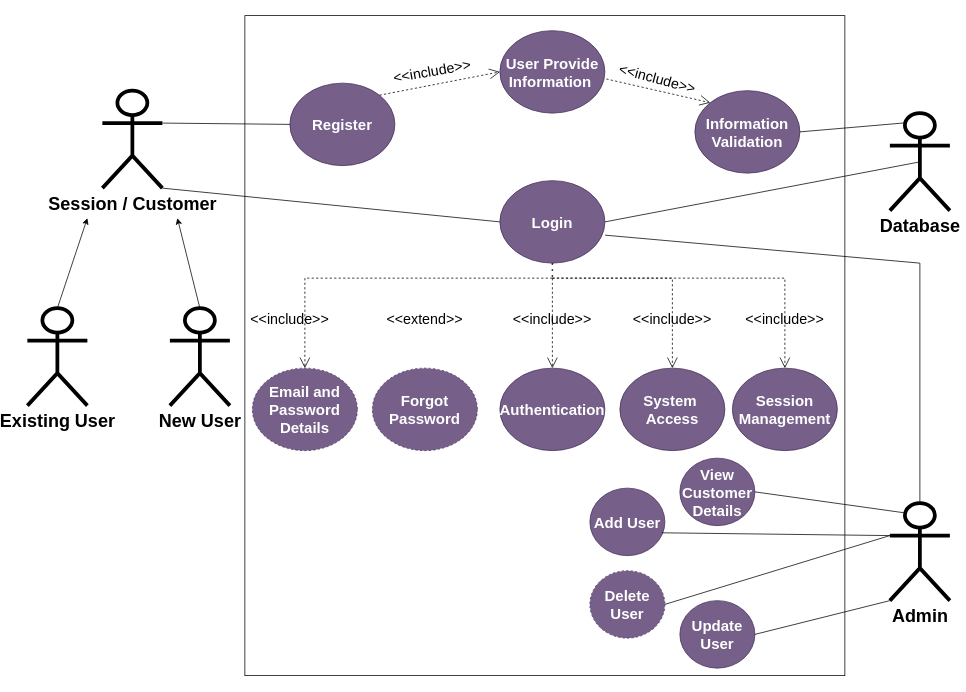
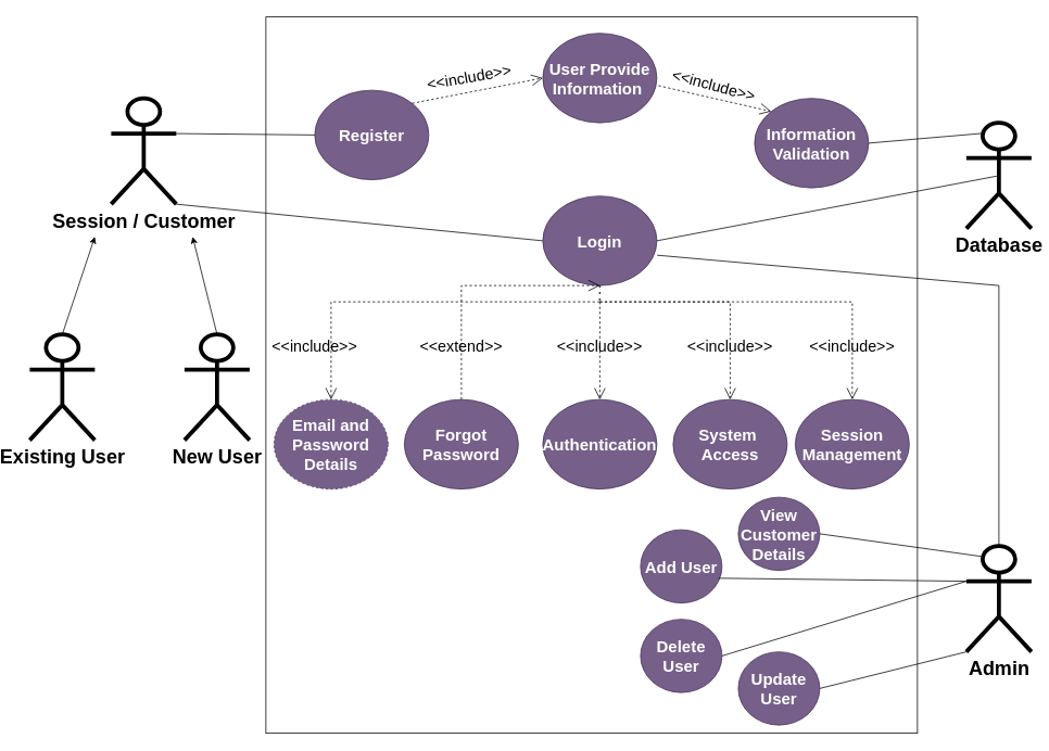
  <mxCell id="0" />
  <mxCell id="1" parent="0" />
  <mxCell id="2" value="" style="rounded=0;whiteSpace=wrap;html=1;movable=1;resizable=1;rotatable=1;deletable=1;editable=1;locked=0;connectable=1;" parent="1" vertex="1"><mxGeometry x="310" y="20" width="800" height="880" as="geometry" /></mxCell>
  <mxCell id="3" value="&lt;font size=&quot;1&quot; style=&quot;&quot;&gt;&lt;b style=&quot;font-size: 24px;&quot;&gt;Session / Customer&lt;/b&gt;&lt;/font&gt;" style="shape=umlActor;verticalLabelPosition=bottom;verticalAlign=top;html=1;outlineConnect=0;fillStyle=auto;strokeWidth=5;" parent="1" vertex="1"><mxGeometry x="120" y="120" width="80" height="130" as="geometry" /></mxCell>
  <mxCell id="4" value="&lt;font style=&quot;font-size: 24px;&quot;&gt;&lt;b&gt;Existing User&lt;/b&gt;&lt;/font&gt;" style="shape=umlActor;verticalLabelPosition=bottom;verticalAlign=top;html=1;outlineConnect=0;fillStyle=auto;strokeWidth=5;" parent="1" vertex="1"><mxGeometry x="20" y="410" width="80" height="130" as="geometry" /></mxCell>
  <mxCell id="5" value="&lt;font style=&quot;font-size: 24px;&quot;&gt;&lt;b&gt;New User&lt;/b&gt;&lt;/font&gt;" style="shape=umlActor;verticalLabelPosition=bottom;verticalAlign=top;html=1;outlineConnect=0;fillStyle=auto;strokeWidth=5;" parent="1" vertex="1"><mxGeometry x="210" y="410" width="80" height="130" as="geometry" /></mxCell>
  <mxCell id="6" value="" style="endArrow=classic;html=1;rounded=0;exitX=0.5;exitY=0;exitDx=0;exitDy=0;exitPerimeter=0;" parent="1" source="4" edge="1"><mxGeometry width="50" height="50" relative="1" as="geometry"><mxPoint x="670" y="460" as="sourcePoint" /><mxPoint x="100" y="290" as="targetPoint" /></mxGeometry></mxCell>
  <mxCell id="7" value="" style="endArrow=classic;html=1;rounded=0;exitX=0.5;exitY=0;exitDx=0;exitDy=0;exitPerimeter=0;" parent="1" source="5" edge="1"><mxGeometry width="50" height="50" relative="1" as="geometry"><mxPoint x="670" y="460" as="sourcePoint" /><mxPoint x="220" y="290" as="targetPoint" /></mxGeometry></mxCell>
  <mxCell id="8" value="Register" style="ellipse;whiteSpace=wrap;html=1;fontSize=20;fontStyle=1;fillColor=#76608a;fontColor=#ffffff;strokeColor=#432D57;" parent="1" vertex="1"><mxGeometry x="370" y="110" width="140" height="110" as="geometry" /></mxCell>
  <mxCell id="9" value="" style="endArrow=none;html=1;rounded=0;exitX=1;exitY=0.333;exitDx=0;exitDy=0;exitPerimeter=0;entryX=0;entryY=0.5;entryDx=0;entryDy=0;" parent="1" source="3" target="8" edge="1"><mxGeometry width="50" height="50" relative="1" as="geometry"><mxPoint x="670" y="310" as="sourcePoint" /><mxPoint x="720" y="260" as="targetPoint" /></mxGeometry></mxCell>
  <mxCell id="10" value="&lt;font style=&quot;font-size: 24px;&quot;&gt;&lt;b&gt;Database&lt;/b&gt;&lt;/font&gt;" style="shape=umlActor;verticalLabelPosition=bottom;verticalAlign=top;html=1;outlineConnect=0;fillStyle=auto;strokeWidth=5;" parent="1" vertex="1"><mxGeometry x="1170" y="150" width="80" height="130" as="geometry" /></mxCell>
  <mxCell id="11" value="User Provide Information&amp;nbsp;" style="ellipse;whiteSpace=wrap;html=1;fontSize=20;fontStyle=1;fillColor=#76608a;fontColor=#ffffff;strokeColor=#432D57;" parent="1" vertex="1"><mxGeometry x="650" y="40" width="140" height="110" as="geometry" /></mxCell>
  <mxCell id="12" value="" style="endArrow=none;html=1;rounded=0;exitX=1;exitY=1;exitDx=0;exitDy=0;exitPerimeter=0;entryX=0;entryY=0.5;entryDx=0;entryDy=0;" parent="1" source="3" target="20" edge="1"><mxGeometry width="50" height="50" relative="1" as="geometry"><mxPoint x="670" y="310" as="sourcePoint" /><mxPoint x="370" y="435" as="targetPoint" /></mxGeometry></mxCell>
  <mxCell id="13" value="" style="endArrow=open;endSize=12;dashed=1;html=1;rounded=0;exitX=1;exitY=0;exitDx=0;exitDy=0;entryX=0;entryY=0.5;entryDx=0;entryDy=0;" parent="1" source="8" target="11" edge="1"><mxGeometry x="-0.015" y="16" width="160" relative="1" as="geometry"><mxPoint x="610" y="290" as="sourcePoint" /><mxPoint x="770" y="290" as="targetPoint" /><mxPoint as="offset" /></mxGeometry></mxCell>
  <mxCell id="14" value="&amp;lt;&amp;lt;include&amp;gt;&amp;gt;" style="text;html=1;strokeColor=none;fillColor=none;align=center;verticalAlign=middle;whiteSpace=wrap;rounded=0;fontSize=19;rotation=-10;" parent="1" vertex="1"><mxGeometry x="530" y="80" width="60" height="30" as="geometry" /></mxCell>
  <mxCell id="15" value="Information Validation" style="ellipse;whiteSpace=wrap;html=1;fontSize=20;fontStyle=1;fillColor=#76608a;fontColor=#ffffff;strokeColor=#432D57;" parent="1" vertex="1"><mxGeometry x="910" y="120" width="140" height="110" as="geometry" /></mxCell>
  <mxCell id="16" value="" style="endArrow=none;html=1;rounded=0;entryX=0.25;entryY=0.1;entryDx=0;entryDy=0;entryPerimeter=0;exitX=1;exitY=0.5;exitDx=0;exitDy=0;" parent="1" source="15" target="10" edge="1"><mxGeometry width="50" height="50" relative="1" as="geometry"><mxPoint x="670" y="310" as="sourcePoint" /><mxPoint x="720" y="260" as="targetPoint" /></mxGeometry></mxCell>
  <mxCell id="17" value="&amp;lt;&amp;lt;include&amp;gt;&amp;gt;" style="text;html=1;strokeColor=none;fillColor=none;align=center;verticalAlign=middle;whiteSpace=wrap;rounded=0;fontSize=19;rotation=15;" parent="1" vertex="1"><mxGeometry x="830" y="90" width="60" height="30" as="geometry" /></mxCell>
  <mxCell id="18" value="" style="endArrow=open;endSize=12;dashed=1;html=1;rounded=0;exitX=1.014;exitY=0.586;exitDx=0;exitDy=0;exitPerimeter=0;entryX=0;entryY=0;entryDx=0;entryDy=0;" parent="1" source="11" target="15" edge="1"><mxGeometry x="-0.344" y="59" width="160" relative="1" as="geometry"><mxPoint x="610" y="280" as="sourcePoint" /><mxPoint x="770" y="280" as="targetPoint" /><mxPoint x="1" as="offset" /></mxGeometry></mxCell>
  <mxCell id="19" value="" style="endArrow=none;html=1;rounded=0;entryX=0.5;entryY=0.5;entryDx=0;entryDy=0;entryPerimeter=0;exitX=1;exitY=0.5;exitDx=0;exitDy=0;" parent="1" source="20" target="10" edge="1"><mxGeometry width="50" height="50" relative="1" as="geometry"><mxPoint x="1050" y="340" as="sourcePoint" /><mxPoint x="1200" y="243" as="targetPoint" /></mxGeometry></mxCell>
  <mxCell id="20" value="Login" style="ellipse;whiteSpace=wrap;html=1;fontSize=20;fontStyle=1;fillColor=#76608a;fontColor=#ffffff;strokeColor=#432D57;" parent="1" vertex="1"><mxGeometry x="650" y="240" width="140" height="110" as="geometry" /></mxCell>
  <mxCell id="21" value="Email and Password Details" style="ellipse;whiteSpace=wrap;html=1;fontSize=20;fontStyle=1;fillColor=#76608a;fontColor=#ffffff;strokeColor=#432D57;dashed=1;" parent="1" vertex="1"><mxGeometry x="320" y="490" width="140" height="110" as="geometry" /></mxCell>
  <mxCell id="22" value="" style="endArrow=open;endSize=12;dashed=1;html=1;rounded=0;entryX=0.5;entryY=0;entryDx=0;entryDy=0;" parent="1" target="21" edge="1"><mxGeometry width="160" relative="1" as="geometry"><mxPoint x="720" y="370" as="sourcePoint" /><mxPoint x="770" y="280" as="targetPoint" /><Array as="points"><mxPoint x="390" y="370" /></Array></mxGeometry></mxCell>
- <mxCell id="23" value="Forgot Password" style="ellipse;whiteSpace=wrap;html=1;fontSize=20;fontStyle=1;fillColor=#76608a;fontColor=#ffffff;strokeColor=#432D57;dashed=1;" parent="1" vertex="1"><mxGeometry x="480" y="490" width="140" height="110" as="geometry" /></mxCell>
+ <mxCell id="23" value="Forgot Password" style="ellipse;whiteSpace=wrap;html=1;fontSize=20;fontStyle=1;fillColor=#76608a;fontColor=#ffffff;strokeColor=#432D57;" parent="1" vertex="1"><mxGeometry x="480" y="490" width="140" height="110" as="geometry" /></mxCell>
  <mxCell id="24" value="Authentication" style="ellipse;whiteSpace=wrap;html=1;fontSize=20;fontStyle=1;fillColor=#76608a;fontColor=#ffffff;strokeColor=#432D57;" parent="1" vertex="1"><mxGeometry x="650" y="490" width="140" height="110" as="geometry" /></mxCell>
  <mxCell id="25" value="" style="endArrow=open;endSize=12;dashed=1;html=1;rounded=0;entryX=0.5;entryY=0;entryDx=0;entryDy=0;" parent="1" target="24" edge="1"><mxGeometry width="160" relative="1" as="geometry"><mxPoint x="720" y="370" as="sourcePoint" /><mxPoint x="770" y="280" as="targetPoint" /><Array as="points" /></mxGeometry></mxCell>
  <mxCell id="26" value="" style="endArrow=none;dashed=1;html=1;dashPattern=1 3;strokeWidth=2;rounded=0;exitX=0.5;exitY=1;exitDx=0;exitDy=0;" parent="1" source="20" edge="1"><mxGeometry width="50" height="50" relative="1" as="geometry"><mxPoint x="670" y="310" as="sourcePoint" /><mxPoint x="720" y="370" as="targetPoint" /></mxGeometry></mxCell>
  <mxCell id="27" value="System&amp;nbsp; Access" style="ellipse;whiteSpace=wrap;html=1;fontSize=20;fontStyle=1;fillColor=#76608a;fontColor=#ffffff;strokeColor=#432D57;" parent="1" vertex="1"><mxGeometry x="810" y="490" width="140" height="110" as="geometry" /></mxCell>
  <mxCell id="28" value="" style="endArrow=open;endSize=12;dashed=1;html=1;rounded=0;entryX=0.5;entryY=0;entryDx=0;entryDy=0;" parent="1" target="27" edge="1"><mxGeometry width="160" relative="1" as="geometry"><mxPoint x="720" y="370" as="sourcePoint" /><mxPoint x="790" y="500" as="targetPoint" /><Array as="points"><mxPoint x="880" y="370" /></Array></mxGeometry></mxCell>
  <mxCell id="29" value="Session Management" style="ellipse;whiteSpace=wrap;html=1;fontSize=20;fontStyle=1;fillColor=#76608a;fontColor=#ffffff;strokeColor=#432D57;" parent="1" vertex="1"><mxGeometry x="960" y="490" width="140" height="110" as="geometry" /></mxCell>
  <mxCell id="30" value="" style="endArrow=open;endSize=12;dashed=1;html=1;rounded=0;entryX=0.5;entryY=0;entryDx=0;entryDy=0;" parent="1" target="29" edge="1"><mxGeometry width="160" relative="1" as="geometry"><mxPoint x="720" y="370" as="sourcePoint" /><mxPoint x="1030" y="370" as="targetPoint" /><Array as="points"><mxPoint x="1030" y="370" /></Array></mxGeometry></mxCell>
  <mxCell id="31" value="&amp;lt;&amp;lt;include&amp;gt;&amp;gt;" style="text;html=1;strokeColor=none;fillColor=none;align=center;verticalAlign=middle;whiteSpace=wrap;rounded=0;fontSize=19;rotation=0;" parent="1" vertex="1"><mxGeometry x="340" y="410" width="60" height="30" as="geometry" /></mxCell>
+ <mxCell id="32" value="" style="endArrow=open;endSize=12;dashed=1;html=1;rounded=0;exitX=0.5;exitY=0;exitDx=0;exitDy=0;entryX=0.5;entryY=1;entryDx=0;entryDy=0;" parent="1" source="23" target="20" edge="1"><mxGeometry x="0.064" y="111" width="160" relative="1" as="geometry"><mxPoint x="610" y="280" as="sourcePoint" /><mxPoint x="770" y="280" as="targetPoint" /><Array as="points"><mxPoint x="550" y="350" /></Array><mxPoint as="offset" /></mxGeometry></mxCell>
  <mxCell id="33" value="&amp;lt;&amp;lt;include&amp;gt;&amp;gt;" style="text;html=1;strokeColor=none;fillColor=none;align=center;verticalAlign=middle;whiteSpace=wrap;rounded=0;fontSize=19;rotation=0;" parent="1" vertex="1"><mxGeometry x="690" y="410" width="60" height="30" as="geometry" /></mxCell>
  <mxCell id="34" value="&amp;lt;&amp;lt;include&amp;gt;&amp;gt;" style="text;html=1;strokeColor=none;fillColor=none;align=center;verticalAlign=middle;whiteSpace=wrap;rounded=0;fontSize=19;rotation=0;" parent="1" vertex="1"><mxGeometry x="850" y="410" width="60" height="30" as="geometry" /></mxCell>
  <mxCell id="35" value="&amp;lt;&amp;lt;include&amp;gt;&amp;gt;" style="text;html=1;strokeColor=none;fillColor=none;align=center;verticalAlign=middle;whiteSpace=wrap;rounded=0;fontSize=19;rotation=0;" parent="1" vertex="1"><mxGeometry x="1000" y="410" width="60" height="30" as="geometry" /></mxCell>
  <mxCell id="36" value="&amp;lt;&amp;lt;extend&amp;gt;&amp;gt;" style="text;html=1;strokeColor=none;fillColor=none;align=center;verticalAlign=middle;whiteSpace=wrap;rounded=0;fontSize=19;rotation=0;" parent="1" vertex="1"><mxGeometry x="520" y="410" width="60" height="30" as="geometry" /></mxCell>
  <mxCell id="37" value="&lt;font style=&quot;font-size: 24px;&quot;&gt;&lt;b&gt;Admin&lt;/b&gt;&lt;/font&gt;" style="shape=umlActor;verticalLabelPosition=bottom;verticalAlign=top;html=1;outlineConnect=0;fillStyle=auto;strokeWidth=5;" parent="1" vertex="1"><mxGeometry x="1170" y="670" width="80" height="130" as="geometry" /></mxCell>
  <mxCell id="38" value="&lt;font style=&quot;font-size: 20px;&quot;&gt;View Customer Details&lt;/font&gt;" style="ellipse;whiteSpace=wrap;html=1;fontSize=20;fontStyle=1;fillColor=#76608a;fontColor=#ffffff;strokeColor=#432D57;" parent="1" vertex="1"><mxGeometry x="890" y="610" width="100" height="90" as="geometry" /></mxCell>
  <mxCell id="39" value="&lt;font style=&quot;font-size: 20px;&quot;&gt;Add User&lt;/font&gt;" style="ellipse;whiteSpace=wrap;html=1;fontSize=20;fontStyle=1;fillColor=#76608a;fontColor=#ffffff;strokeColor=#432D57;" parent="1" vertex="1"><mxGeometry x="770" y="650" width="100" height="90" as="geometry" /></mxCell>
  <mxCell id="40" value="&lt;font style=&quot;font-size: 20px;&quot;&gt;Update User&lt;/font&gt;" style="ellipse;whiteSpace=wrap;html=1;fontSize=20;fontStyle=1;fillColor=#76608a;fontColor=#ffffff;strokeColor=#432D57;" parent="1" vertex="1"><mxGeometry x="890" y="800" width="100" height="90" as="geometry" /></mxCell>
- <mxCell id="41" value="&lt;font style=&quot;font-size: 20px;&quot;&gt;Delete &lt;br style=&quot;font-size: 20px;&quot;&gt;User&lt;/font&gt;" style="ellipse;whiteSpace=wrap;html=1;fontSize=20;fontStyle=1;fillColor=#76608a;fontColor=#ffffff;strokeColor=#432D57;dashed=1;" parent="1" vertex="1"><mxGeometry x="770" y="760" width="100" height="90" as="geometry" /></mxCell>
+ <mxCell id="41" value="&lt;font style=&quot;font-size: 20px;&quot;&gt;Delete &lt;br style=&quot;font-size: 20px;&quot;&gt;User&lt;/font&gt;" style="ellipse;whiteSpace=wrap;html=1;fontSize=20;fontStyle=1;fillColor=#76608a;fontColor=#ffffff;strokeColor=#432D57;" parent="1" vertex="1"><mxGeometry x="770" y="760" width="100" height="90" as="geometry" /></mxCell>
  <mxCell id="42" value="" style="endArrow=none;html=1;rounded=0;exitX=0.25;exitY=0.1;exitDx=0;exitDy=0;exitPerimeter=0;entryX=1;entryY=0.5;entryDx=0;entryDy=0;" parent="1" source="37" target="38" edge="1"><mxGeometry width="50" height="50" relative="1" as="geometry"><mxPoint x="680" y="470" as="sourcePoint" /><mxPoint x="730" y="420" as="targetPoint" /></mxGeometry></mxCell>
  <mxCell id="43" value="" style="endArrow=none;html=1;rounded=0;exitX=0;exitY=1;exitDx=0;exitDy=0;exitPerimeter=0;entryX=1;entryY=0.5;entryDx=0;entryDy=0;" parent="1" source="37" target="40" edge="1"><mxGeometry width="50" height="50" relative="1" as="geometry"><mxPoint x="1200" y="693" as="sourcePoint" /><mxPoint x="940" y="674" as="targetPoint" /></mxGeometry></mxCell>
  <mxCell id="44" value="" style="endArrow=none;html=1;rounded=0;exitX=0;exitY=0.333;exitDx=0;exitDy=0;exitPerimeter=0;entryX=1;entryY=0.5;entryDx=0;entryDy=0;" parent="1" source="37" target="41" edge="1"><mxGeometry width="50" height="50" relative="1" as="geometry"><mxPoint x="1180" y="810" as="sourcePoint" /><mxPoint x="940" y="855" as="targetPoint" /></mxGeometry></mxCell>
  <mxCell id="45" value="" style="endArrow=none;html=1;rounded=0;exitX=0;exitY=0.333;exitDx=0;exitDy=0;exitPerimeter=0;entryX=0.959;entryY=0.662;entryDx=0;entryDy=0;entryPerimeter=0;" parent="1" source="37" target="39" edge="1"><mxGeometry width="50" height="50" relative="1" as="geometry"><mxPoint x="1180" y="723" as="sourcePoint" /><mxPoint x="820" y="815" as="targetPoint" /></mxGeometry></mxCell>
  <mxCell id="46" value="" style="endArrow=none;html=1;rounded=0;exitX=0.5;exitY=0;exitDx=0;exitDy=0;exitPerimeter=0;entryX=1.002;entryY=0.661;entryDx=0;entryDy=0;entryPerimeter=0;" parent="1" source="37" target="20" edge="1"><mxGeometry width="50" height="50" relative="1" as="geometry"><mxPoint x="660" y="480" as="sourcePoint" /><mxPoint x="1210" y="390" as="targetPoint" /><Array as="points"><mxPoint x="1210" y="350" /></Array></mxGeometry></mxCell>
